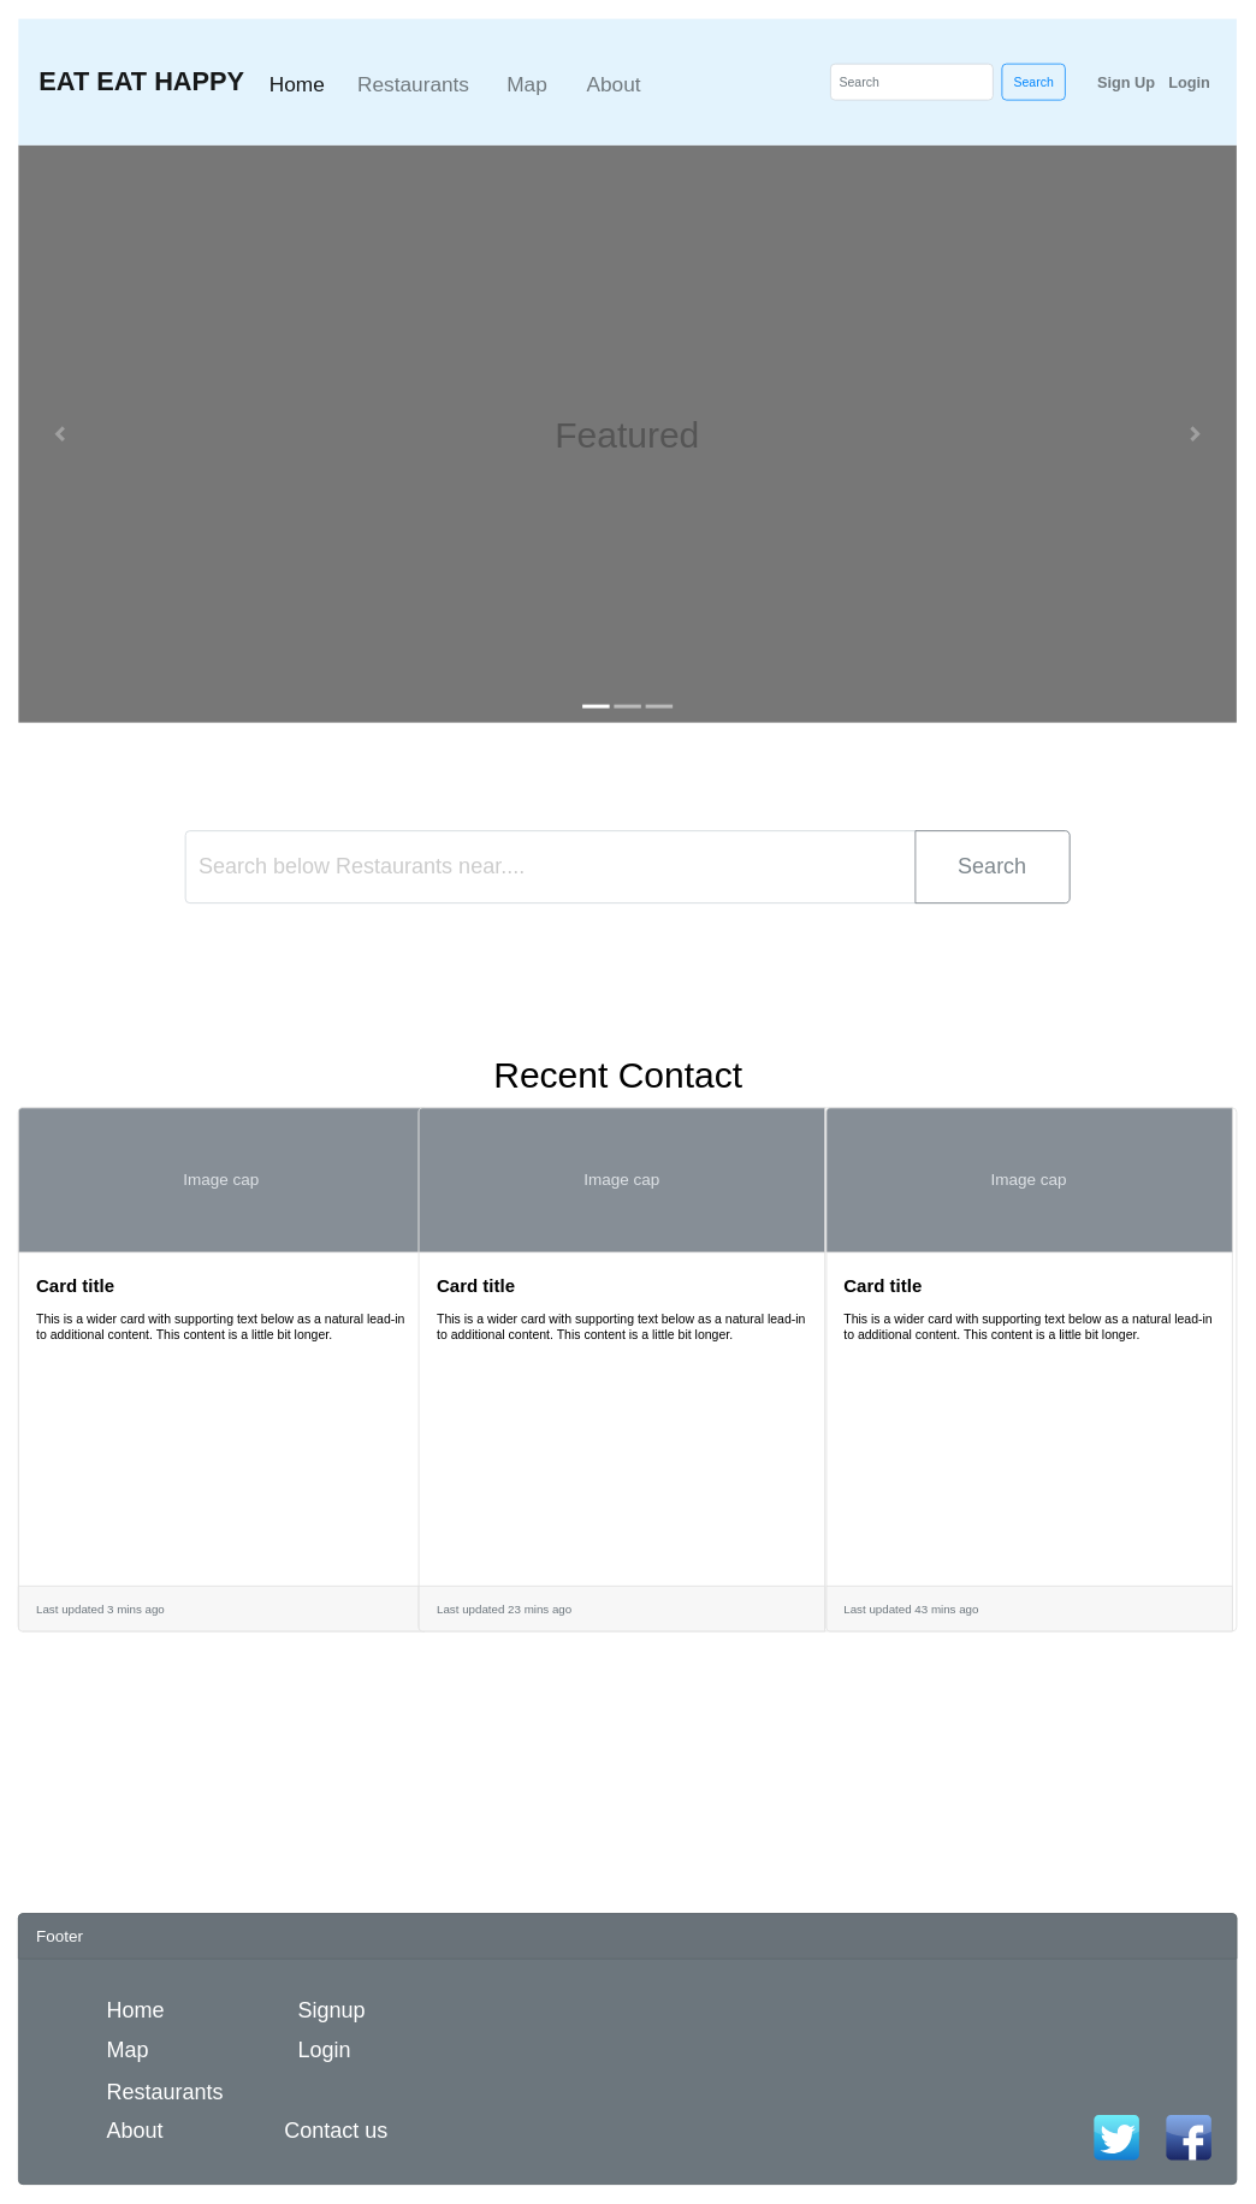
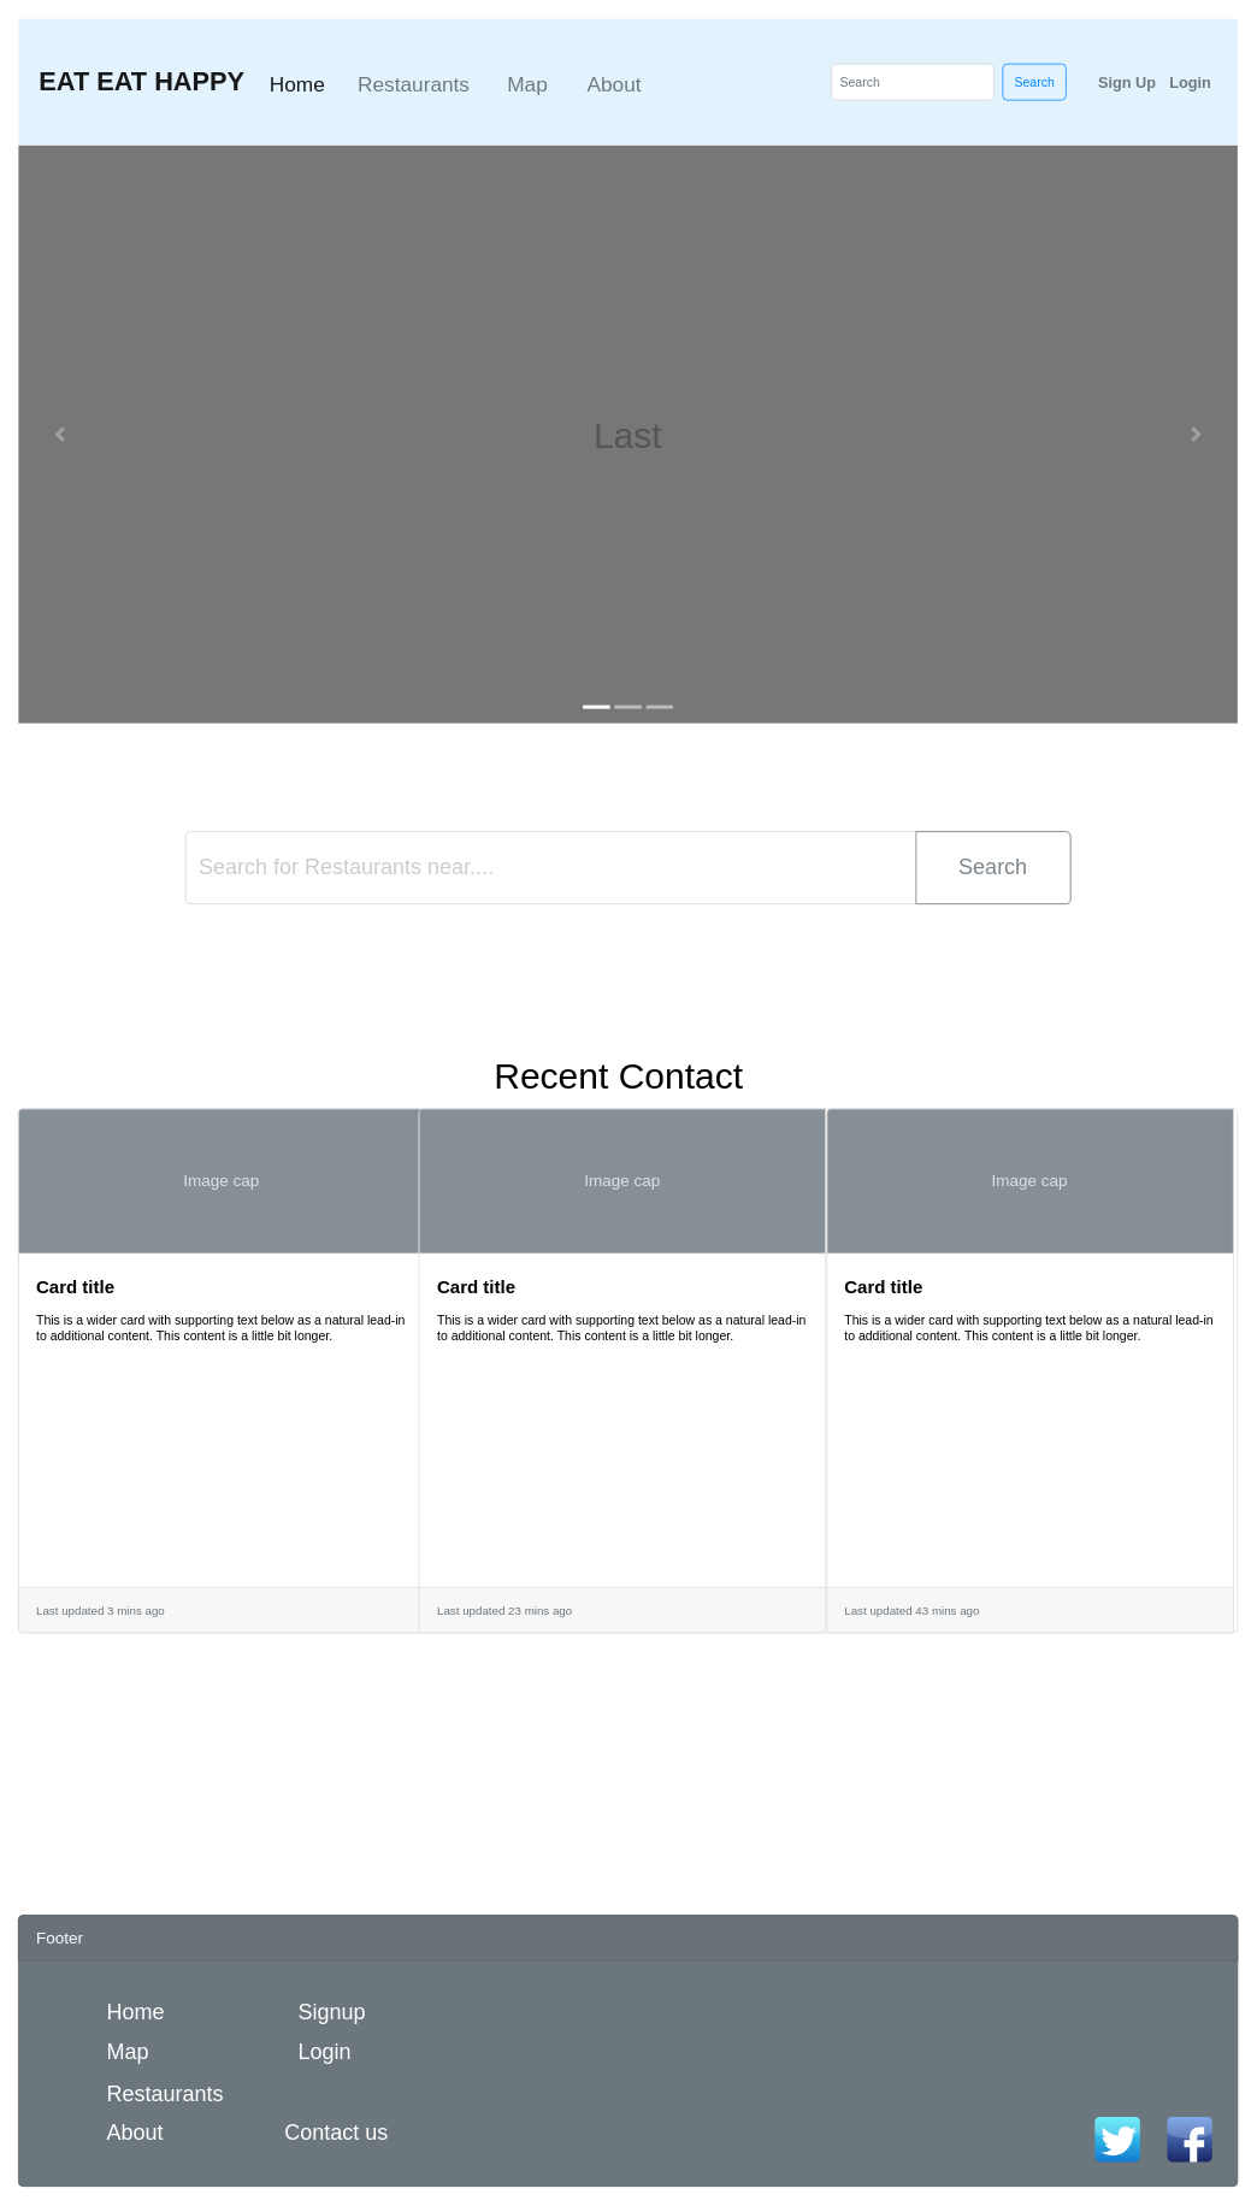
  <mxCell id="0" style=";html=1;" />
  <mxCell id="1" style=";html=1;" parent="0" />
- <mxCell id="2" value="Featured" style="html=1;shadow=0;dashed=0;strokeColor=none;strokeWidth=1;fillColor=#777777;fontColor=#555555;whiteSpace=wrap;align=center;verticalAlign=middle;fontStyle=0;fontSize=40;" parent="1" vertex="1"><mxGeometry y="160" width="1350" height="640" as="geometry" x="20" /></mxCell>
+ <mxCell id="2" value="Last" style="html=1;shadow=0;dashed=0;strokeColor=none;strokeWidth=1;fillColor=#777777;fontColor=#555555;whiteSpace=wrap;align=center;verticalAlign=middle;fontStyle=0;fontSize=40;" parent="1" vertex="1"><mxGeometry y="160" width="1350" height="640" as="geometry" x="20" /></mxCell>
  <mxCell id="3" value="" style="html=1;verticalLabelPosition=bottom;labelBackgroundColor=#ffffff;verticalAlign=top;shadow=0;dashed=0;strokeWidth=4;shape=mxgraph.ios7.misc.more;strokeColor=#a0a0a0;" parent="2" vertex="1"><mxGeometry x="1" y="0.5" width="7" height="14" relative="1" as="geometry"><mxPoint x="-50" y="-7" as="offset" /></mxGeometry></mxCell>
  <mxCell id="4" value="" style="flipH=1;html=1;verticalLabelPosition=bottom;labelBackgroundColor=#ffffff;verticalAlign=top;shadow=0;dashed=0;strokeWidth=4;shape=mxgraph.ios7.misc.more;strokeColor=#a0a0a0;" parent="2" vertex="1"><mxGeometry y="0.5" width="7" height="14" relative="1" as="geometry"><mxPoint x="43" y="-7" as="offset" /></mxGeometry></mxCell>
  <mxCell id="5" value="" style="html=1;shadow=0;strokeColor=none;fillColor=#ffffff;" parent="2" vertex="1"><mxGeometry x="0.5" y="1" width="30" height="4" relative="1" as="geometry"><mxPoint x="-50" y="-20" as="offset" /></mxGeometry></mxCell>
  <mxCell id="6" value="" style="html=1;shadow=0;strokeColor=none;fillColor=#BBBBBB;" parent="2" vertex="1"><mxGeometry x="0.5" y="1" width="30" height="4" relative="1" as="geometry"><mxPoint x="-15" y="-20" as="offset" /></mxGeometry></mxCell>
  <mxCell id="7" value="" style="html=1;shadow=0;strokeColor=none;fillColor=#BBBBBB;" parent="2" vertex="1"><mxGeometry x="0.5" y="1" width="30" height="4" relative="1" as="geometry"><mxPoint x="20" y="-20" as="offset" /></mxGeometry></mxCell>
  <mxCell id="8" value="&lt;font style=&quot;font-size: 29px&quot;&gt;&lt;b&gt;&amp;nbsp;EAT EAT HAPPY&lt;/b&gt;&lt;/font&gt;" style="html=1;shadow=0;dashed=0;fillColor=#E3F3FD;strokeColor=none;fontSize=16;fontColor=#161819;align=left;spacing=15;" parent="1" vertex="1"><mxGeometry width="1350" height="140" as="geometry" x="20" y="20" /></mxCell>
  <mxCell id="9" value="Home" style="fillColor=none;strokeColor=none;fontSize=23;fontColor=#161819;align=center;" parent="8" vertex="1"><mxGeometry width="70" height="40" relative="1" as="geometry"><mxPoint x="274" y="50" as="offset" /></mxGeometry></mxCell>
  <mxCell id="10" value="Restaurants" style="fillColor=none;strokeColor=none;fontSize=23;fontColor=#71797E;align=center;" parent="8" vertex="1"><mxGeometry width="70" height="40" relative="1" as="geometry"><mxPoint x="403" y="50" as="offset" /></mxGeometry></mxCell>
  <mxCell id="11" value="Map" style="fillColor=none;strokeColor=none;fontSize=23;fontColor=#71797E;align=center;spacingRight=0;" parent="8" vertex="1"><mxGeometry width="80" height="40" relative="1" as="geometry"><mxPoint x="524" y="50" as="offset" /></mxGeometry></mxCell>
  <mxCell id="12" value="About" style="fillColor=none;strokeColor=none;fontSize=23;fontColor=#71797E;align=center;" parent="8" vertex="1"><mxGeometry width="80" height="40" relative="1" as="geometry"><mxPoint x="620" y="50" as="offset" /></mxGeometry></mxCell>
  <mxCell id="13" value="Search" style="html=1;shadow=0;dashed=0;shape=mxgraph.bootstrap.rrect;rSize=5;fontSize=14;fontColor=#0085FC;strokeColor=#0085FC;fillColor=none;" parent="8" vertex="1"><mxGeometry x="1" width="70" height="40" relative="1" as="geometry"><mxPoint x="-260" y="50" as="offset" /></mxGeometry></mxCell>
  <mxCell id="14" value="Search" style="html=1;shadow=0;dashed=0;shape=mxgraph.bootstrap.rrect;rSize=5;fontSize=14;fontColor=#6C767D;strokeColor=#CED4DA;fillColor=#ffffff;align=left;spacing=10;" parent="8" vertex="1"><mxGeometry x="1" width="180" height="40" relative="1" as="geometry"><mxPoint x="-450" y="50" as="offset" /></mxGeometry></mxCell>
  <mxCell id="15" value="Sign Up" style="fillColor=none;strokeColor=none;fontSize=17;fontColor=#71797E;align=center;fontStyle=1" parent="8" vertex="1"><mxGeometry x="1193" y="23.333" width="70" height="93.333" as="geometry" /></mxCell>
  <mxCell id="16" value="Login" style="fillColor=none;strokeColor=none;fontSize=17;fontColor=#71797E;align=center;fontStyle=1" parent="8" vertex="1"><mxGeometry x="1263" y="23.333" width="70" height="93.333" as="geometry" /></mxCell>
  <mxCell id="17" value="&lt;font style=&quot;font-size: 40px&quot;&gt;Recent Contact&lt;/font&gt;" style="strokeColor=none;fillColor=none;fontColor=#000000;perimeter=none;whiteSpace=wrap;resizeWidth=1;align=left;spacing=2;fontSize=14;verticalAlign=top;html=1;" parent="1" vertex="1"><mxGeometry x="545" y="1160" width="300" height="90" as="geometry" /></mxCell>
  <mxCell id="18" value="" style="html=1;shadow=0;dashed=0;shape=mxgraph.bootstrap.rrect;rSize=5;strokeColor=#DFDFDF;html=1;whiteSpace=wrap;fillColor=#ffffff;fontSize=80;" parent="1" vertex="1"><mxGeometry y="1227" width="1350" height="580" as="geometry" x="20" /></mxCell>
  <mxCell id="19" value="&lt;b&gt;&lt;font style=&quot;font-size: 20px&quot;&gt;Card title&lt;/font&gt;&lt;/b&gt;&lt;br&gt;&lt;br&gt;This is a wider card with supporting text below as a natural lead-in to additional content. This content is a little bit longer." style="html=1;shadow=0;dashed=0;shape=mxgraph.bootstrap.leftButton;rSize=5;strokeColor=#DFDFDF;html=1;whiteSpace=wrap;fillColor=#ffffff;fontColor=#000000;verticalAlign=top;align=left;spacing=20;spacingBottom=0;fontSize=14;spacingTop=160;" parent="18" vertex="1"><mxGeometry width="450" height="580" relative="1" as="geometry" /></mxCell>
  <mxCell id="20" value="Image cap" style="html=1;shadow=0;dashed=0;shape=mxgraph.basic.corner_round_rect;dx=2;perimeter=none;whiteSpace=wrap;fillColor=#868E96;strokeColor=#DFDFDF;fontColor=#DEE2E6;resizeWidth=1;fontSize=18;" parent="19" vertex="1"><mxGeometry width="450" height="160" relative="1" as="geometry" /></mxCell>
  <mxCell id="21" value="Last updated 3 mins ago" style="html=1;shadow=0;dashed=0;shape=mxgraph.basic.corner_round_rect;dx=2;flipV=1;perimeter=none;whiteSpace=wrap;fillColor=#F7F7F7;strokeColor=#DFDFDF;fontColor=#6C767D;resizeWidth=1;fontSize=13;align=left;spacing=20;" parent="19" vertex="1"><mxGeometry y="1" width="450" height="50" relative="1" as="geometry"><mxPoint y="-50" as="offset" /></mxGeometry></mxCell>
  <mxCell id="22" value="&lt;b&gt;&lt;font style=&quot;font-size: 20px&quot;&gt;Card title&lt;/font&gt;&lt;/b&gt;&lt;br&gt;&lt;br&gt;This is a wider card with supporting text below as a natural lead-in to additional content. This content is a little bit longer." style="html=1;shadow=0;dashed=0;shape=mxgraph.bootstrap.leftButton;rSize=5;strokeColor=#DFDFDF;html=1;whiteSpace=wrap;fillColor=#ffffff;fontColor=#000000;verticalAlign=top;align=left;spacing=20;spacingBottom=0;fontSize=14;spacingTop=160;" parent="18" vertex="1"><mxGeometry x="443.643" y="-2.274e-13" width="450" height="580" as="geometry" /></mxCell>
  <mxCell id="23" value="Image cap" style="html=1;shadow=0;dashed=0;shape=mxgraph.basic.corner_round_rect;dx=2;perimeter=none;whiteSpace=wrap;fillColor=#868E96;strokeColor=#DFDFDF;fontColor=#DEE2E6;resizeWidth=1;fontSize=18;" parent="22" vertex="1"><mxGeometry width="450" height="160" relative="1" as="geometry" /></mxCell>
  <mxCell id="24" value="Last updated 23 mins ago" style="html=1;shadow=0;dashed=0;shape=mxgraph.basic.corner_round_rect;dx=2;flipV=1;perimeter=none;whiteSpace=wrap;fillColor=#F7F7F7;strokeColor=#DFDFDF;fontColor=#6C767D;resizeWidth=1;fontSize=13;align=left;spacing=20;" parent="22" vertex="1"><mxGeometry y="1" width="450" height="50" relative="1" as="geometry"><mxPoint y="-50" as="offset" /></mxGeometry></mxCell>
  <mxCell id="25" value="&lt;b&gt;&lt;font style=&quot;font-size: 20px&quot;&gt;Card title&lt;/font&gt;&lt;/b&gt;&lt;br&gt;&lt;br&gt;This is a wider card with supporting text below as a natural lead-in to additional content. This content is a little bit longer." style="html=1;shadow=0;dashed=0;shape=mxgraph.bootstrap.leftButton;rSize=5;strokeColor=#DFDFDF;html=1;whiteSpace=wrap;fillColor=#ffffff;fontColor=#000000;verticalAlign=top;align=left;spacing=20;spacingBottom=0;fontSize=14;spacingTop=160;" parent="18" vertex="1"><mxGeometry x="895.391" y="-2.274e-13" width="450" height="580" as="geometry" /></mxCell>
  <mxCell id="26" value="Image cap" style="html=1;shadow=0;dashed=0;shape=mxgraph.basic.corner_round_rect;dx=2;perimeter=none;whiteSpace=wrap;fillColor=#868E96;strokeColor=#DFDFDF;fontColor=#DEE2E6;resizeWidth=1;fontSize=18;" parent="25" vertex="1"><mxGeometry width="450" height="160" relative="1" as="geometry" /></mxCell>
  <mxCell id="27" value="Last updated 43 mins ago" style="html=1;shadow=0;dashed=0;shape=mxgraph.basic.corner_round_rect;dx=2;flipV=1;perimeter=none;whiteSpace=wrap;fillColor=#F7F7F7;strokeColor=#DFDFDF;fontColor=#6C767D;resizeWidth=1;fontSize=13;align=left;spacing=20;" parent="25" vertex="1"><mxGeometry y="1" width="450" height="50" relative="1" as="geometry"><mxPoint y="-50" as="offset" /></mxGeometry></mxCell>
  <mxCell id="28" value="" style="html=1;shadow=0;dashed=0;shape=mxgraph.bootstrap.rrect;rSize=5;strokeColor=#5B646A;html=1;whiteSpace=wrap;fillColor=#6C767D;fontColor=#ffffff;verticalAlign=bottom;align=left;spacing=20;spacingBottom=0;fontSize=14;" parent="1" vertex="1"><mxGeometry y="2120" width="1350" height="300" as="geometry" x="20" /></mxCell>
  <mxCell id="29" value="Footer" style="html=1;shadow=0;dashed=0;shape=mxgraph.bootstrap.topButton;rSize=5;perimeter=none;whiteSpace=wrap;fillColor=#697279;strokeColor=#5B646A;fontColor=#ffffff;resizeWidth=1;fontSize=18;align=left;spacing=20;" parent="28" vertex="1"><mxGeometry width="1350" height="50" relative="1" as="geometry" /></mxCell>
  <mxCell id="30" value="Home" style="fillColor=none;strokeColor=none;fontSize=24;align=left;spacing=10;fontColor=#FFFFFF;" parent="28" vertex="1"><mxGeometry x="88" y="90" width="80" height="30" as="geometry" /></mxCell>
  <mxCell id="31" value="Map" style="fillColor=none;strokeColor=none;fontSize=24;align=left;spacing=10;fontColor=#FFFFFF;" parent="28" vertex="1"><mxGeometry x="88" y="134" width="80" height="30" as="geometry" /></mxCell>
  <mxCell id="32" value="Restaurants" style="fillColor=none;strokeColor=none;fontSize=24;align=left;spacing=10;fontColor=#FFFFFF;" parent="28" vertex="1"><mxGeometry x="88" y="180" width="80" height="30" as="geometry" /></mxCell>
  <mxCell id="33" value="About" style="fillColor=none;strokeColor=none;fontSize=24;align=left;spacing=10;fontColor=#FFFFFF;" parent="28" vertex="1"><mxGeometry x="88" y="223" width="80" height="30" as="geometry" /></mxCell>
  <mxCell id="34" value="" style="dashed=0;outlineConnect=0;html=1;align=center;labelPosition=center;verticalLabelPosition=bottom;verticalAlign=top;shape=mxgraph.webicons.twitter;fillColor=#49EAF7;gradientColor=#137BD0;fontSize=24;fontColor=#FFFFFF;" parent="28" vertex="1"><mxGeometry x="1192" y="223" width="50" height="50" as="geometry" /></mxCell>
  <mxCell id="35" value="" style="dashed=0;outlineConnect=0;html=1;align=center;labelPosition=center;verticalLabelPosition=bottom;verticalAlign=top;shape=mxgraph.webicons.facebook;fillColor=#6294E4;gradientColor=#1A2665;fontSize=24;fontColor=#FFFFFF;" parent="28" vertex="1"><mxGeometry x="1272" y="223" width="50" height="50" as="geometry" /></mxCell>
  <mxCell id="36" value="Signup" style="fillColor=none;strokeColor=none;fontSize=24;align=left;spacing=10;fontColor=#FFFFFF;" parent="28" vertex="1"><mxGeometry x="300" y="90" width="80" height="30" as="geometry" /></mxCell>
  <mxCell id="37" value="Login" style="fillColor=none;strokeColor=none;fontSize=24;align=left;spacing=10;fontColor=#FFFFFF;" parent="28" vertex="1"><mxGeometry x="300" y="134" width="80" height="30" as="geometry" /></mxCell>
  <mxCell id="38" value="Contact us" style="fillColor=none;strokeColor=none;fontSize=24;align=left;spacing=10;fontColor=#FFFFFF;" parent="28" vertex="1"><mxGeometry x="285" y="223" width="80" height="30" as="geometry" /></mxCell>
- <mxCell id="39" value="&lt;font color=&quot;#cccccc&quot; style=&quot;font-size: 24px&quot;&gt;Search below Restaurants near....&lt;/font&gt;" style="html=1;shadow=0;dashed=0;shape=mxgraph.bootstrap.rrect;rSize=5;strokeColor=#CED4DA;html=1;whiteSpace=wrap;fillColor=#FFFFFF;fontColor=#7D868C;align=left;spacingLeft=0;spacing=15;fontSize=14;" parent="1" vertex="1"><mxGeometry x="205" y="920" width="980" height="80" as="geometry" /></mxCell>
+ <mxCell id="39" value="&lt;font color=&quot;#cccccc&quot; style=&quot;font-size: 24px&quot;&gt;Search for Restaurants near....&lt;/font&gt;" style="html=1;shadow=0;dashed=0;shape=mxgraph.bootstrap.rrect;rSize=5;strokeColor=#CED4DA;html=1;whiteSpace=wrap;fillColor=#FFFFFF;fontColor=#7D868C;align=left;spacingLeft=0;spacing=15;fontSize=14;" parent="1" vertex="1"><mxGeometry x="205" y="920" width="980" height="80" as="geometry" /></mxCell>
  <mxCell id="40" value="&lt;font style=&quot;font-size: 24px&quot;&gt;Search&lt;/font&gt;" style="html=1;shadow=0;dashed=0;shape=mxgraph.bootstrap.rightButton;strokeColor=#6C757D;gradientColor=inherit;fontColor=inherit;fillColor=inherit;rSize=5;perimeter=none;whiteSpace=wrap;resizeHeight=1;fontSize=14;" parent="39" vertex="1"><mxGeometry x="1" width="171" height="80" relative="1" as="geometry"><mxPoint x="-171" as="offset" /></mxGeometry></mxCell>
